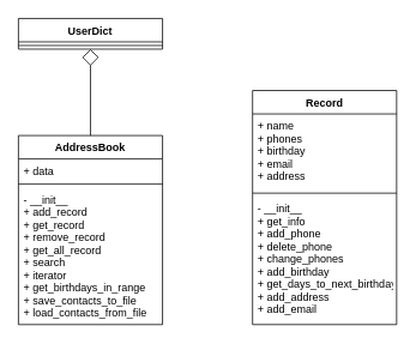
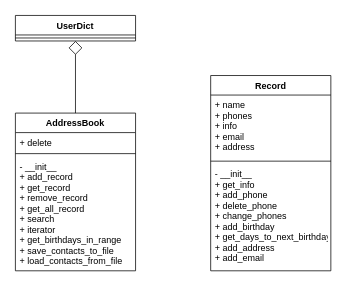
  <mxCell id="0" />
  <mxCell id="1" parent="0" />
  <mxCell id="2" value="AddressBook" style="swimlane;fontStyle=1;align=center;verticalAlign=top;childLayout=stackLayout;horizontal=1;startSize=26;horizontalStack=0;resizeParent=1;resizeParentMax=0;resizeLast=0;collapsible=1;marginBottom=0;" vertex="1" parent="1"><mxGeometry x="20" y="150" width="160" height="210" as="geometry" /></mxCell>
- <mxCell id="3" value="+ data" style="text;strokeColor=none;fillColor=none;align=left;verticalAlign=top;spacingLeft=4;spacingRight=4;overflow=hidden;rotatable=0;points=[[0,0.5],[1,0.5]];portConstraint=eastwest;" vertex="1" parent="2"><mxGeometry y="26" width="160" height="24" as="geometry" /></mxCell>
+ <mxCell id="3" value="+ delete" style="text;strokeColor=none;fillColor=none;align=left;verticalAlign=top;spacingLeft=4;spacingRight=4;overflow=hidden;rotatable=0;points=[[0,0.5],[1,0.5]];portConstraint=eastwest;" vertex="1" parent="2"><mxGeometry y="26" width="160" height="24" as="geometry" /></mxCell>
  <mxCell id="4" value="" style="line;strokeWidth=1;fillColor=none;align=left;verticalAlign=middle;spacingTop=-1;spacingLeft=3;spacingRight=3;rotatable=0;labelPosition=right;points=[];portConstraint=eastwest;strokeColor=inherit;" vertex="1" parent="2"><mxGeometry y="50" width="160" height="8" as="geometry" /></mxCell>
  <mxCell id="5" value="- __init__&#10;+ add_record&#10;+ get_record&#10;+ remove_record&#10;+ get_all_record&#10;+ search &#10;+ iterator&#10;+ get_birthdays_in_range&#10;+ save_contacts_to_file   &#10;+ load_contacts_from_file" style="text;strokeColor=none;fillColor=none;align=left;verticalAlign=top;spacingLeft=4;spacingRight=4;overflow=hidden;rotatable=0;points=[[0,0.5],[1,0.5]];portConstraint=eastwest;" vertex="1" parent="2"><mxGeometry y="58" width="160" height="152" as="geometry" /></mxCell>
  <mxCell id="6" value="UserDict" style="swimlane;fontStyle=1;align=center;verticalAlign=top;childLayout=stackLayout;horizontal=1;startSize=26;horizontalStack=0;resizeParent=1;resizeParentMax=0;resizeLast=0;collapsible=1;marginBottom=0;" vertex="1" parent="1"><mxGeometry x="20" y="20" width="160" height="34" as="geometry" /></mxCell>
  <mxCell id="7" value="" style="line;strokeWidth=1;fillColor=none;align=left;verticalAlign=middle;spacingTop=-1;spacingLeft=3;spacingRight=3;rotatable=0;labelPosition=right;points=[];portConstraint=eastwest;strokeColor=inherit;" vertex="1" parent="6"><mxGeometry y="26" width="160" height="8" as="geometry" /></mxCell>
  <mxCell id="8" value="" style="endArrow=diamond;endSize=16;endFill=0;html=1;rounded=0;exitX=0.5;exitY=0;exitDx=0;exitDy=0;entryX=0.5;entryY=1;entryDx=0;entryDy=0;" edge="1" parent="1" source="2" target="6"><mxGeometry width="160" relative="1" as="geometry"><mxPoint x="280" y="140" as="sourcePoint" /><mxPoint x="440" y="140" as="targetPoint" /></mxGeometry></mxCell>
  <mxCell id="9" value="Record" style="swimlane;fontStyle=1;align=center;verticalAlign=top;childLayout=stackLayout;horizontal=1;startSize=26;horizontalStack=0;resizeParent=1;resizeParentMax=0;resizeLast=0;collapsible=1;marginBottom=0;" vertex="1" parent="1"><mxGeometry x="280" y="100" width="160" height="260" as="geometry" /></mxCell>
- <mxCell id="10" value="+ name&#10;+ phones&#10;+ birthday&#10;+ email&#10;+ address" style="text;strokeColor=none;fillColor=none;align=left;verticalAlign=top;spacingLeft=4;spacingRight=4;overflow=hidden;rotatable=0;points=[[0,0.5],[1,0.5]];portConstraint=eastwest;" vertex="1" parent="9"><mxGeometry y="26" width="160" height="84" as="geometry" /></mxCell>
+ <mxCell id="10" value="+ name&#10;+ phones&#10;+ info&#10;+ email&#10;+ address" style="text;strokeColor=none;fillColor=none;align=left;verticalAlign=top;spacingLeft=4;spacingRight=4;overflow=hidden;rotatable=0;points=[[0,0.5],[1,0.5]];portConstraint=eastwest;" vertex="1" parent="9"><mxGeometry y="26" width="160" height="84" as="geometry" /></mxCell>
  <mxCell id="11" value="" style="line;strokeWidth=1;fillColor=none;align=left;verticalAlign=middle;spacingTop=-1;spacingLeft=3;spacingRight=3;rotatable=0;labelPosition=right;points=[];portConstraint=eastwest;strokeColor=inherit;" vertex="1" parent="9"><mxGeometry y="110" width="160" height="8" as="geometry" /></mxCell>
  <mxCell id="12" value="- __init__&#10;+ get_info&#10;+ add_phone&#10;+ delete_phone&#10;+ change_phones&#10;+ add_birthday&#10;+ get_days_to_next_birthday&#10;+ add_address&#10;+ add_email&#10;" style="text;strokeColor=none;fillColor=none;align=left;verticalAlign=top;spacingLeft=4;spacingRight=4;overflow=hidden;rotatable=0;points=[[0,0.5],[1,0.5]];portConstraint=eastwest;" vertex="1" parent="9"><mxGeometry y="118" width="160" height="142" as="geometry" /></mxCell>
